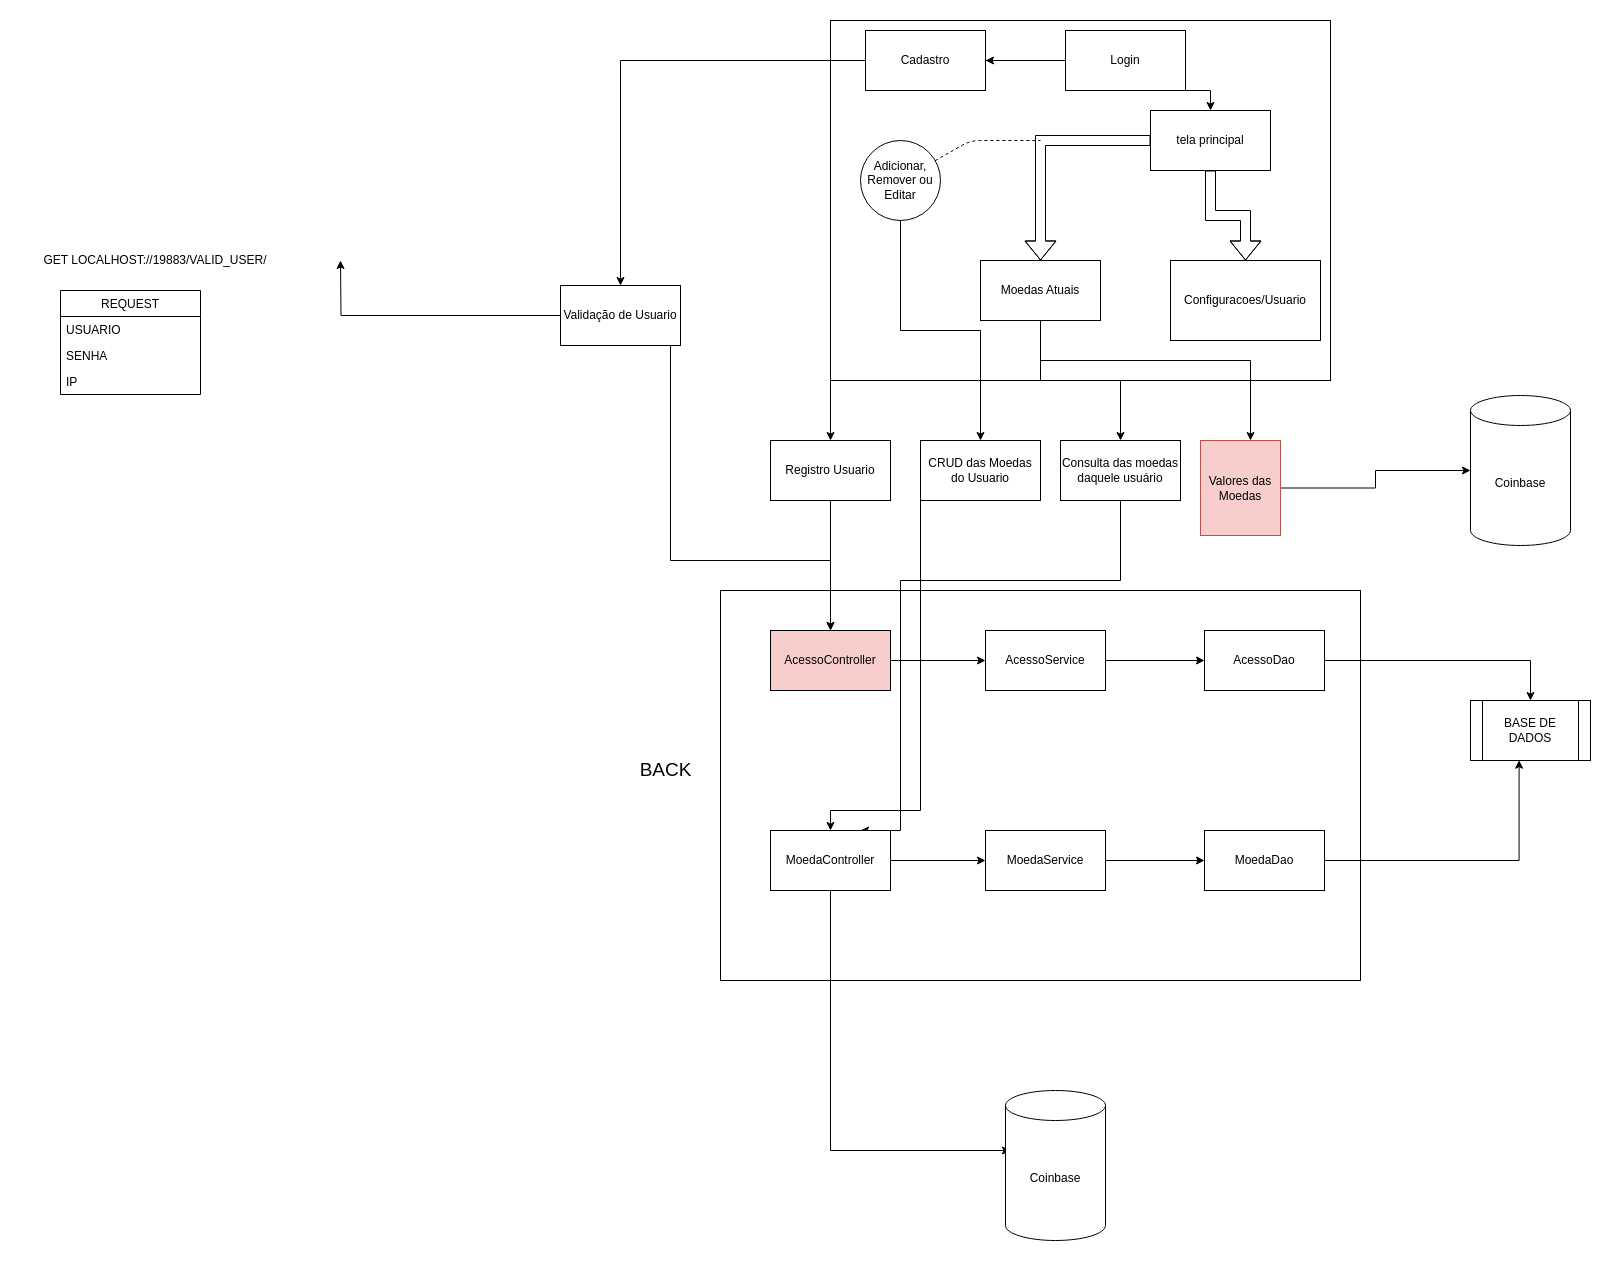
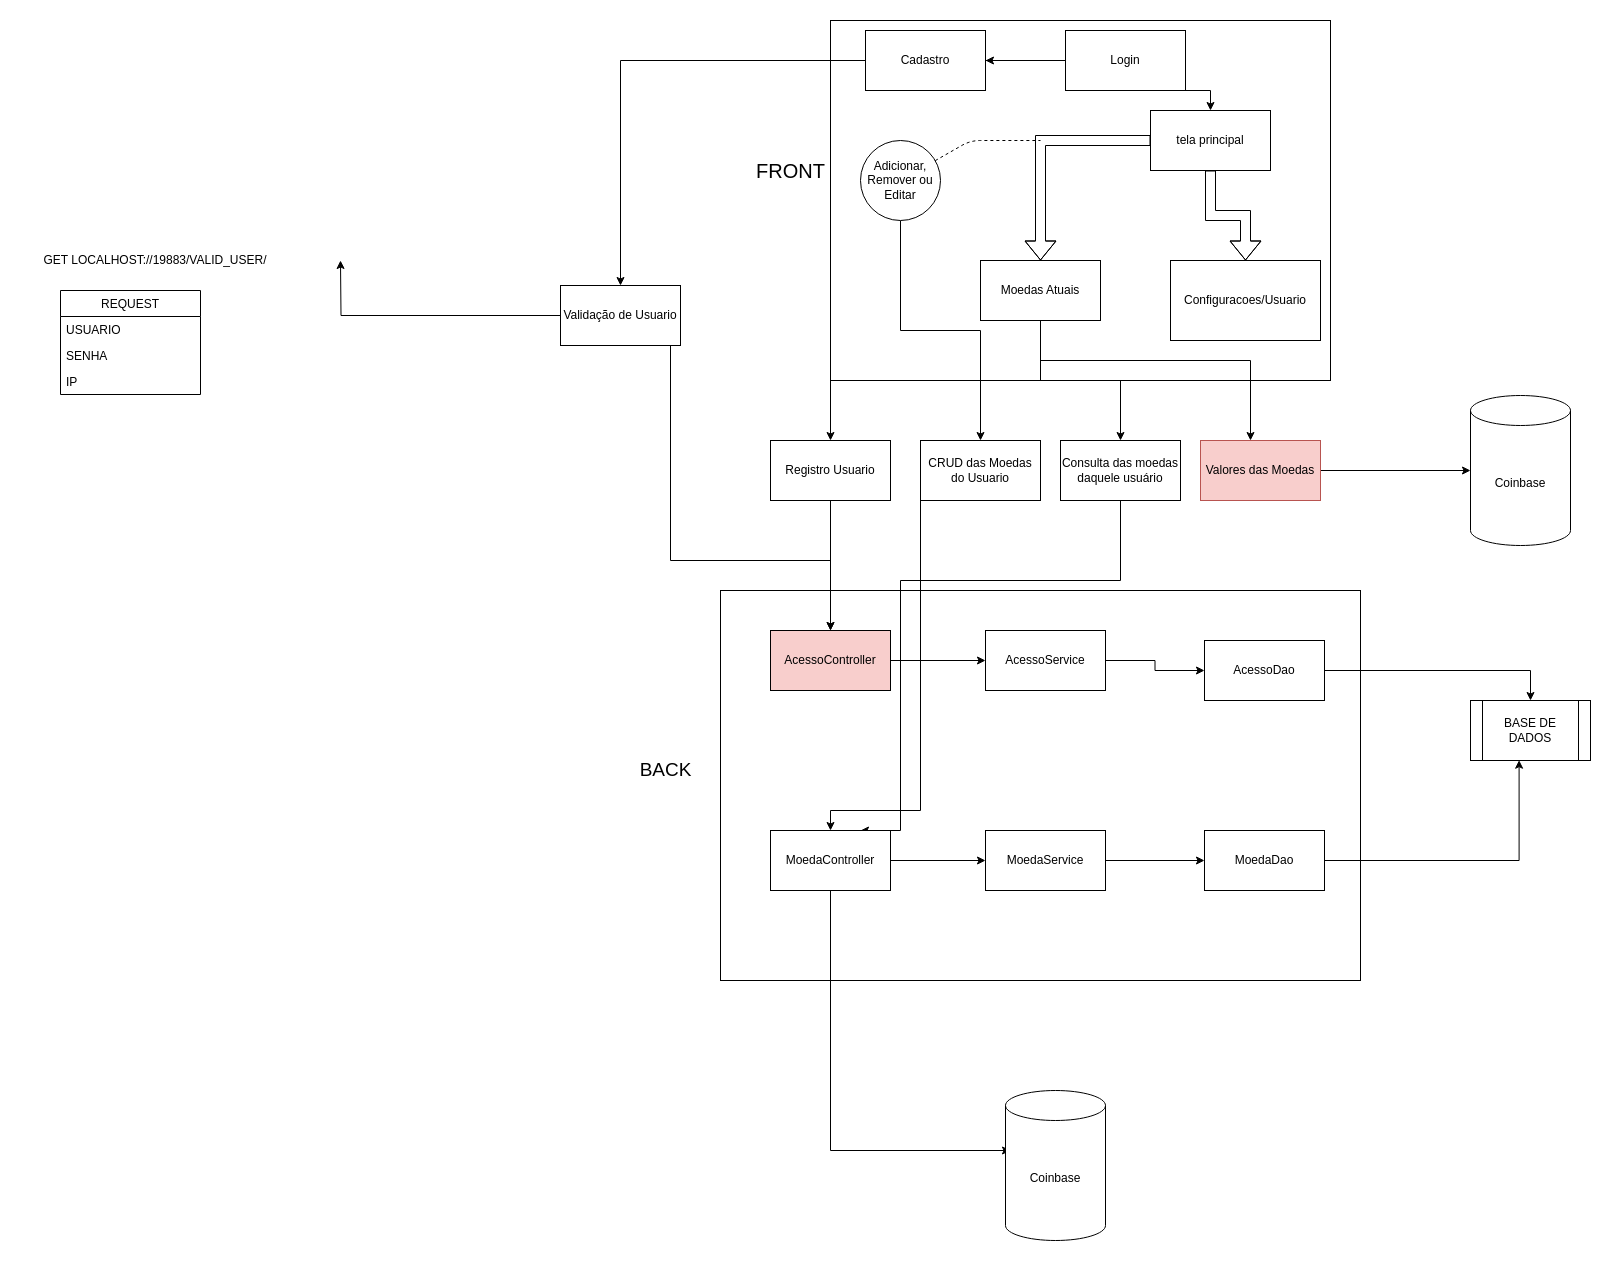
  <mxCell id="0" />
  <mxCell id="1" parent="0" />
  <mxCell id="2" value="" style="rounded=0;whiteSpace=wrap;html=1;" vertex="1" parent="1"><mxGeometry x="720" y="590" width="640" height="390" as="geometry" /></mxCell>
  <mxCell id="3" value="" style="rounded=0;whiteSpace=wrap;html=1;" vertex="1" parent="1"><mxGeometry x="830" y="20" width="500" height="360" as="geometry" /></mxCell>
  <mxCell id="4" style="edgeStyle=orthogonalEdgeStyle;rounded=0;orthogonalLoop=1;jettySize=auto;html=1;shape=flexArrow;" edge="1" parent="1" source="6" target="9"><mxGeometry relative="1" as="geometry"><mxPoint x="1010" y="270" as="targetPoint" /></mxGeometry></mxCell>
  <mxCell id="5" style="edgeStyle=orthogonalEdgeStyle;rounded=0;orthogonalLoop=1;jettySize=auto;html=1;exitX=0.5;exitY=1;exitDx=0;exitDy=0;entryX=0.5;entryY=0;entryDx=0;entryDy=0;shape=flexArrow;" edge="1" parent="1" source="6" target="14"><mxGeometry relative="1" as="geometry" /></mxCell>
  <mxCell id="6" value="tela principal" style="rounded=0;whiteSpace=wrap;html=1;" vertex="1" parent="1"><mxGeometry x="1150" y="110" width="120" height="60" as="geometry" /></mxCell>
  <mxCell id="7" style="edgeStyle=orthogonalEdgeStyle;rounded=0;orthogonalLoop=1;jettySize=auto;html=1;" edge="1" parent="1" source="9" target="29"><mxGeometry relative="1" as="geometry"><mxPoint x="1130" y="450" as="targetPoint" /></mxGeometry></mxCell>
  <mxCell id="8" style="edgeStyle=orthogonalEdgeStyle;rounded=0;orthogonalLoop=1;jettySize=auto;html=1;" edge="1" parent="1" source="9" target="31"><mxGeometry relative="1" as="geometry"><mxPoint x="1250" y="490" as="targetPoint" /><Array as="points"><mxPoint x="1040" y="360" /><mxPoint x="1250" y="360" /></Array></mxGeometry></mxCell>
  <mxCell id="9" value="Moedas Atuais" style="rounded=0;whiteSpace=wrap;html=1;" vertex="1" parent="1"><mxGeometry x="980" y="260" width="120" height="60" as="geometry" /></mxCell>
  <mxCell id="10" style="edgeStyle=orthogonalEdgeStyle;rounded=0;orthogonalLoop=1;jettySize=auto;html=1;" edge="1" parent="1" source="11" target="27"><mxGeometry relative="1" as="geometry"><mxPoint x="960" y="460" as="targetPoint" /></mxGeometry></mxCell>
  <mxCell id="11" value="Adicionar, Remover ou Editar" style="ellipse;whiteSpace=wrap;html=1;aspect=fixed;" vertex="1" parent="1"><mxGeometry x="860" y="140" width="80" height="80" as="geometry" /></mxCell>
  <mxCell id="12" value="" style="endArrow=none;dashed=1;html=1;" edge="1" parent="1" source="11"><mxGeometry width="50" height="50" relative="1" as="geometry"><mxPoint x="940" y="130" as="sourcePoint" /><mxPoint x="1040" y="140" as="targetPoint" /><Array as="points"><mxPoint x="970" y="140" /></Array></mxGeometry></mxCell>
  <mxCell id="13" value="BASE DE DADOS" style="shape=process;whiteSpace=wrap;html=1;backgroundOutline=1;" vertex="1" parent="1"><mxGeometry x="1470" y="700" width="120" height="60" as="geometry" /></mxCell>
  <mxCell id="14" value="Configuracoes/Usuario" style="rounded=0;whiteSpace=wrap;html=1;" vertex="1" parent="1"><mxGeometry x="1170" y="260" width="150" height="80" as="geometry" /></mxCell>
  <mxCell id="15" style="edgeStyle=orthogonalEdgeStyle;rounded=0;orthogonalLoop=1;jettySize=auto;html=1;exitX=1;exitY=1;exitDx=0;exitDy=0;entryX=0.5;entryY=0;entryDx=0;entryDy=0;" edge="1" parent="1" source="18" target="6"><mxGeometry relative="1" as="geometry" /></mxCell>
  <mxCell id="16" value="" style="edgeStyle=orthogonalEdgeStyle;rounded=0;orthogonalLoop=1;jettySize=auto;html=1;" edge="1" parent="1" source="18" target="20"><mxGeometry relative="1" as="geometry" /></mxCell>
  <mxCell id="17" style="edgeStyle=orthogonalEdgeStyle;rounded=0;orthogonalLoop=1;jettySize=auto;html=1;" edge="1" parent="1" source="18" target="25"><mxGeometry relative="1" as="geometry"><mxPoint x="1440" y="340" as="targetPoint" /></mxGeometry></mxCell>
  <mxCell id="18" value="Login" style="rounded=0;whiteSpace=wrap;html=1;" vertex="1" parent="1"><mxGeometry x="1065" y="30" width="120" height="60" as="geometry" /></mxCell>
  <mxCell id="19" style="edgeStyle=orthogonalEdgeStyle;rounded=0;orthogonalLoop=1;jettySize=auto;html=1;" edge="1" parent="1" source="20" target="22"><mxGeometry relative="1" as="geometry"><mxPoint x="810" y="480" as="targetPoint" /><Array as="points"><mxPoint x="830" y="60" /></Array></mxGeometry></mxCell>
  <mxCell id="20" value="Cadastro" style="rounded=0;whiteSpace=wrap;html=1;" vertex="1" parent="1"><mxGeometry x="865" y="30" width="120" height="60" as="geometry" /></mxCell>
  <mxCell id="21" style="edgeStyle=orthogonalEdgeStyle;rounded=0;orthogonalLoop=1;jettySize=auto;html=1;" edge="1" parent="1" source="22" target="33"><mxGeometry relative="1" as="geometry"><mxPoint x="830" y="560" as="targetPoint" /></mxGeometry></mxCell>
  <mxCell id="22" value="Registro Usuario" style="rounded=0;whiteSpace=wrap;html=1;" vertex="1" parent="1"><mxGeometry x="770" y="440" width="120" height="60" as="geometry" /></mxCell>
  <mxCell id="23" style="edgeStyle=orthogonalEdgeStyle;rounded=0;orthogonalLoop=1;jettySize=auto;html=1;entryX=0.5;entryY=0;entryDx=0;entryDy=0;" edge="1" parent="1" source="25" target="33"><mxGeometry relative="1" as="geometry"><Array as="points"><mxPoint x="670" y="560" /><mxPoint x="830" y="560" /></Array></mxGeometry></mxCell>
  <mxCell id="24" style="edgeStyle=orthogonalEdgeStyle;rounded=0;orthogonalLoop=1;jettySize=auto;html=1;" edge="1" parent="1" source="25"><mxGeometry relative="1" as="geometry"><mxPoint x="340" y="260" as="targetPoint" /></mxGeometry></mxCell>
  <mxCell id="25" value="Validação de Usuario" style="rounded=0;whiteSpace=wrap;html=1;" vertex="1" parent="1"><mxGeometry x="560" y="285" width="120" height="60" as="geometry" /></mxCell>
  <mxCell id="26" style="edgeStyle=orthogonalEdgeStyle;rounded=0;orthogonalLoop=1;jettySize=auto;html=1;entryX=0.5;entryY=0;entryDx=0;entryDy=0;" edge="1" parent="1" source="27" target="40"><mxGeometry relative="1" as="geometry"><mxPoint x="970" y="520" as="targetPoint" /><Array as="points"><mxPoint x="920" y="810" /><mxPoint x="830" y="810" /></Array></mxGeometry></mxCell>
  <mxCell id="27" value="CRUD das Moedas do Usuario" style="rounded=0;whiteSpace=wrap;html=1;" vertex="1" parent="1"><mxGeometry x="920" y="440" width="120" height="60" as="geometry" /></mxCell>
  <mxCell id="28" style="edgeStyle=orthogonalEdgeStyle;rounded=0;orthogonalLoop=1;jettySize=auto;html=1;entryX=0.75;entryY=0;entryDx=0;entryDy=0;" edge="1" parent="1" source="29" target="40"><mxGeometry relative="1" as="geometry"><Array as="points"><mxPoint x="1120" y="580" /><mxPoint x="900" y="580" /><mxPoint x="900" y="830" /></Array></mxGeometry></mxCell>
  <mxCell id="29" value="Consulta das moedas daquele usuário" style="rounded=0;whiteSpace=wrap;html=1;" vertex="1" parent="1"><mxGeometry x="1060" y="440" width="120" height="60" as="geometry" /></mxCell>
  <mxCell id="30" style="edgeStyle=orthogonalEdgeStyle;rounded=0;orthogonalLoop=1;jettySize=auto;html=1;" edge="1" parent="1" source="31" target="45"><mxGeometry relative="1" as="geometry"><mxPoint x="1480" y="470" as="targetPoint" /></mxGeometry></mxCell>
- <mxCell id="31" value="Valores das Moedas" style="rounded=0;whiteSpace=wrap;html=1;fillColor=#f8cecc;strokeColor=#b85450;" vertex="1" parent="1"><mxGeometry x="1200" y="440" width="80" height="95" as="geometry" /></mxCell>
+ <mxCell id="31" value="Valores das Moedas" style="rounded=0;whiteSpace=wrap;html=1;fillColor=#f8cecc;strokeColor=#b85450;" vertex="1" parent="1"><mxGeometry x="1200" y="440" width="120" height="60" as="geometry" /></mxCell>
  <mxCell id="32" style="edgeStyle=orthogonalEdgeStyle;rounded=0;orthogonalLoop=1;jettySize=auto;html=1;" edge="1" parent="1" source="33" target="35"><mxGeometry relative="1" as="geometry"><mxPoint x="1110" y="550" as="targetPoint" /></mxGeometry></mxCell>
  <mxCell id="33" value="AcessoController" style="rounded=0;whiteSpace=wrap;html=1;fillColor=#f8cecc;" vertex="1" parent="1"><mxGeometry x="770" y="630" width="120" height="60" as="geometry" /></mxCell>
  <mxCell id="34" style="edgeStyle=orthogonalEdgeStyle;rounded=0;orthogonalLoop=1;jettySize=auto;html=1;" edge="1" parent="1" source="35" target="37"><mxGeometry relative="1" as="geometry"><mxPoint x="1310" y="550" as="targetPoint" /></mxGeometry></mxCell>
  <mxCell id="35" value="AcessoService" style="rounded=0;whiteSpace=wrap;html=1;" vertex="1" parent="1"><mxGeometry x="985" y="630" width="120" height="60" as="geometry" /></mxCell>
  <mxCell id="36" style="edgeStyle=orthogonalEdgeStyle;rounded=0;orthogonalLoop=1;jettySize=auto;html=1;entryX=0.5;entryY=0;entryDx=0;entryDy=0;" edge="1" parent="1" source="37" target="13"><mxGeometry relative="1" as="geometry" /></mxCell>
- <mxCell id="37" value="AcessoDao" style="rounded=0;whiteSpace=wrap;html=1;" vertex="1" parent="1"><mxGeometry x="1204" y="630" width="120" height="60" as="geometry" /></mxCell>
+ <mxCell id="37" value="AcessoDao" style="rounded=0;whiteSpace=wrap;html=1;" vertex="1" parent="1"><mxGeometry x="1204" y="640" width="120" height="60" as="geometry" /></mxCell>
  <mxCell id="38" style="edgeStyle=orthogonalEdgeStyle;rounded=0;orthogonalLoop=1;jettySize=auto;html=1;" edge="1" parent="1" source="40" target="42"><mxGeometry relative="1" as="geometry"><mxPoint x="1480" y="900" as="targetPoint" /></mxGeometry></mxCell>
  <mxCell id="39" style="edgeStyle=orthogonalEdgeStyle;rounded=0;orthogonalLoop=1;jettySize=auto;html=1;entryX=0.05;entryY=0.4;entryDx=0;entryDy=0;entryPerimeter=0;" edge="1" parent="1" source="40" target="46"><mxGeometry relative="1" as="geometry"><Array as="points"><mxPoint x="830" y="1150" /></Array></mxGeometry></mxCell>
  <mxCell id="40" value="MoedaController" style="rounded=0;whiteSpace=wrap;html=1;" vertex="1" parent="1"><mxGeometry x="770" y="830" width="120" height="60" as="geometry" /></mxCell>
  <mxCell id="41" style="edgeStyle=orthogonalEdgeStyle;rounded=0;orthogonalLoop=1;jettySize=auto;html=1;" edge="1" parent="1" source="42" target="44"><mxGeometry relative="1" as="geometry"><mxPoint x="1480" y="960" as="targetPoint" /></mxGeometry></mxCell>
  <mxCell id="42" value="MoedaService" style="rounded=0;whiteSpace=wrap;html=1;" vertex="1" parent="1"><mxGeometry x="985" y="830" width="120" height="60" as="geometry" /></mxCell>
  <mxCell id="43" style="edgeStyle=orthogonalEdgeStyle;rounded=0;orthogonalLoop=1;jettySize=auto;html=1;entryX=0.405;entryY=0.995;entryDx=0;entryDy=0;entryPerimeter=0;" edge="1" parent="1" source="44" target="13"><mxGeometry relative="1" as="geometry" /></mxCell>
  <mxCell id="44" value="MoedaDao" style="rounded=0;whiteSpace=wrap;html=1;" vertex="1" parent="1"><mxGeometry x="1204" y="830" width="120" height="60" as="geometry" /></mxCell>
  <mxCell id="45" value="Coinbase" style="shape=cylinder3;whiteSpace=wrap;html=1;boundedLbl=1;backgroundOutline=1;size=15;" vertex="1" parent="1"><mxGeometry x="1470" y="395" width="100" height="150" as="geometry" /></mxCell>
  <mxCell id="46" value="Coinbase" style="shape=cylinder3;whiteSpace=wrap;html=1;boundedLbl=1;backgroundOutline=1;size=15;" vertex="1" parent="1"><mxGeometry x="1005" y="1090" width="100" height="150" as="geometry" /></mxCell>
  <mxCell id="47" value="GET LOCALHOST://19883/VALID_USER/" style="text;html=1;strokeColor=none;fillColor=none;align=center;verticalAlign=middle;whiteSpace=wrap;rounded=0;" vertex="1" parent="1"><mxGeometry x="20" y="250" width="270" height="20" as="geometry" /></mxCell>
  <mxCell id="48" value="REQUEST" style="swimlane;fontStyle=0;childLayout=stackLayout;horizontal=1;startSize=26;horizontalStack=0;resizeParent=1;resizeParentMax=0;resizeLast=0;collapsible=1;marginBottom=0;" vertex="1" parent="1"><mxGeometry x="60" y="290" width="140" height="104" as="geometry" /></mxCell>
  <mxCell id="49" value="USUARIO&#10;" style="text;strokeColor=none;fillColor=none;align=left;verticalAlign=top;spacingLeft=4;spacingRight=4;overflow=hidden;rotatable=0;points=[[0,0.5],[1,0.5]];portConstraint=eastwest;" vertex="1" parent="48"><mxGeometry y="26" width="140" height="26" as="geometry" /></mxCell>
  <mxCell id="50" value="SENHA" style="text;strokeColor=none;fillColor=none;align=left;verticalAlign=top;spacingLeft=4;spacingRight=4;overflow=hidden;rotatable=0;points=[[0,0.5],[1,0.5]];portConstraint=eastwest;" vertex="1" parent="48"><mxGeometry y="52" width="140" height="26" as="geometry" /></mxCell>
  <mxCell id="51" value="IP" style="text;strokeColor=none;fillColor=none;align=left;verticalAlign=top;spacingLeft=4;spacingRight=4;overflow=hidden;rotatable=0;points=[[0,0.5],[1,0.5]];portConstraint=eastwest;" vertex="1" parent="48"><mxGeometry y="78" width="140" height="26" as="geometry" /></mxCell>
+ <mxCell id="52" value="&lt;font style=&quot;font-size: 20px&quot;&gt;FRONT&lt;/font&gt;" style="text;html=1;align=center;verticalAlign=middle;resizable=0;points=[];autosize=1;strokeColor=none;" vertex="1" parent="1"><mxGeometry x="750" y="160" width="80" height="20" as="geometry" /></mxCell>
  <mxCell id="53" value="&lt;font style=&quot;font-size: 19px&quot;&gt;BACK&lt;/font&gt;" style="text;html=1;align=center;verticalAlign=middle;resizable=0;points=[];autosize=1;strokeColor=none;" vertex="1" parent="1"><mxGeometry x="630" y="760" width="70" height="20" as="geometry" /></mxCell>
